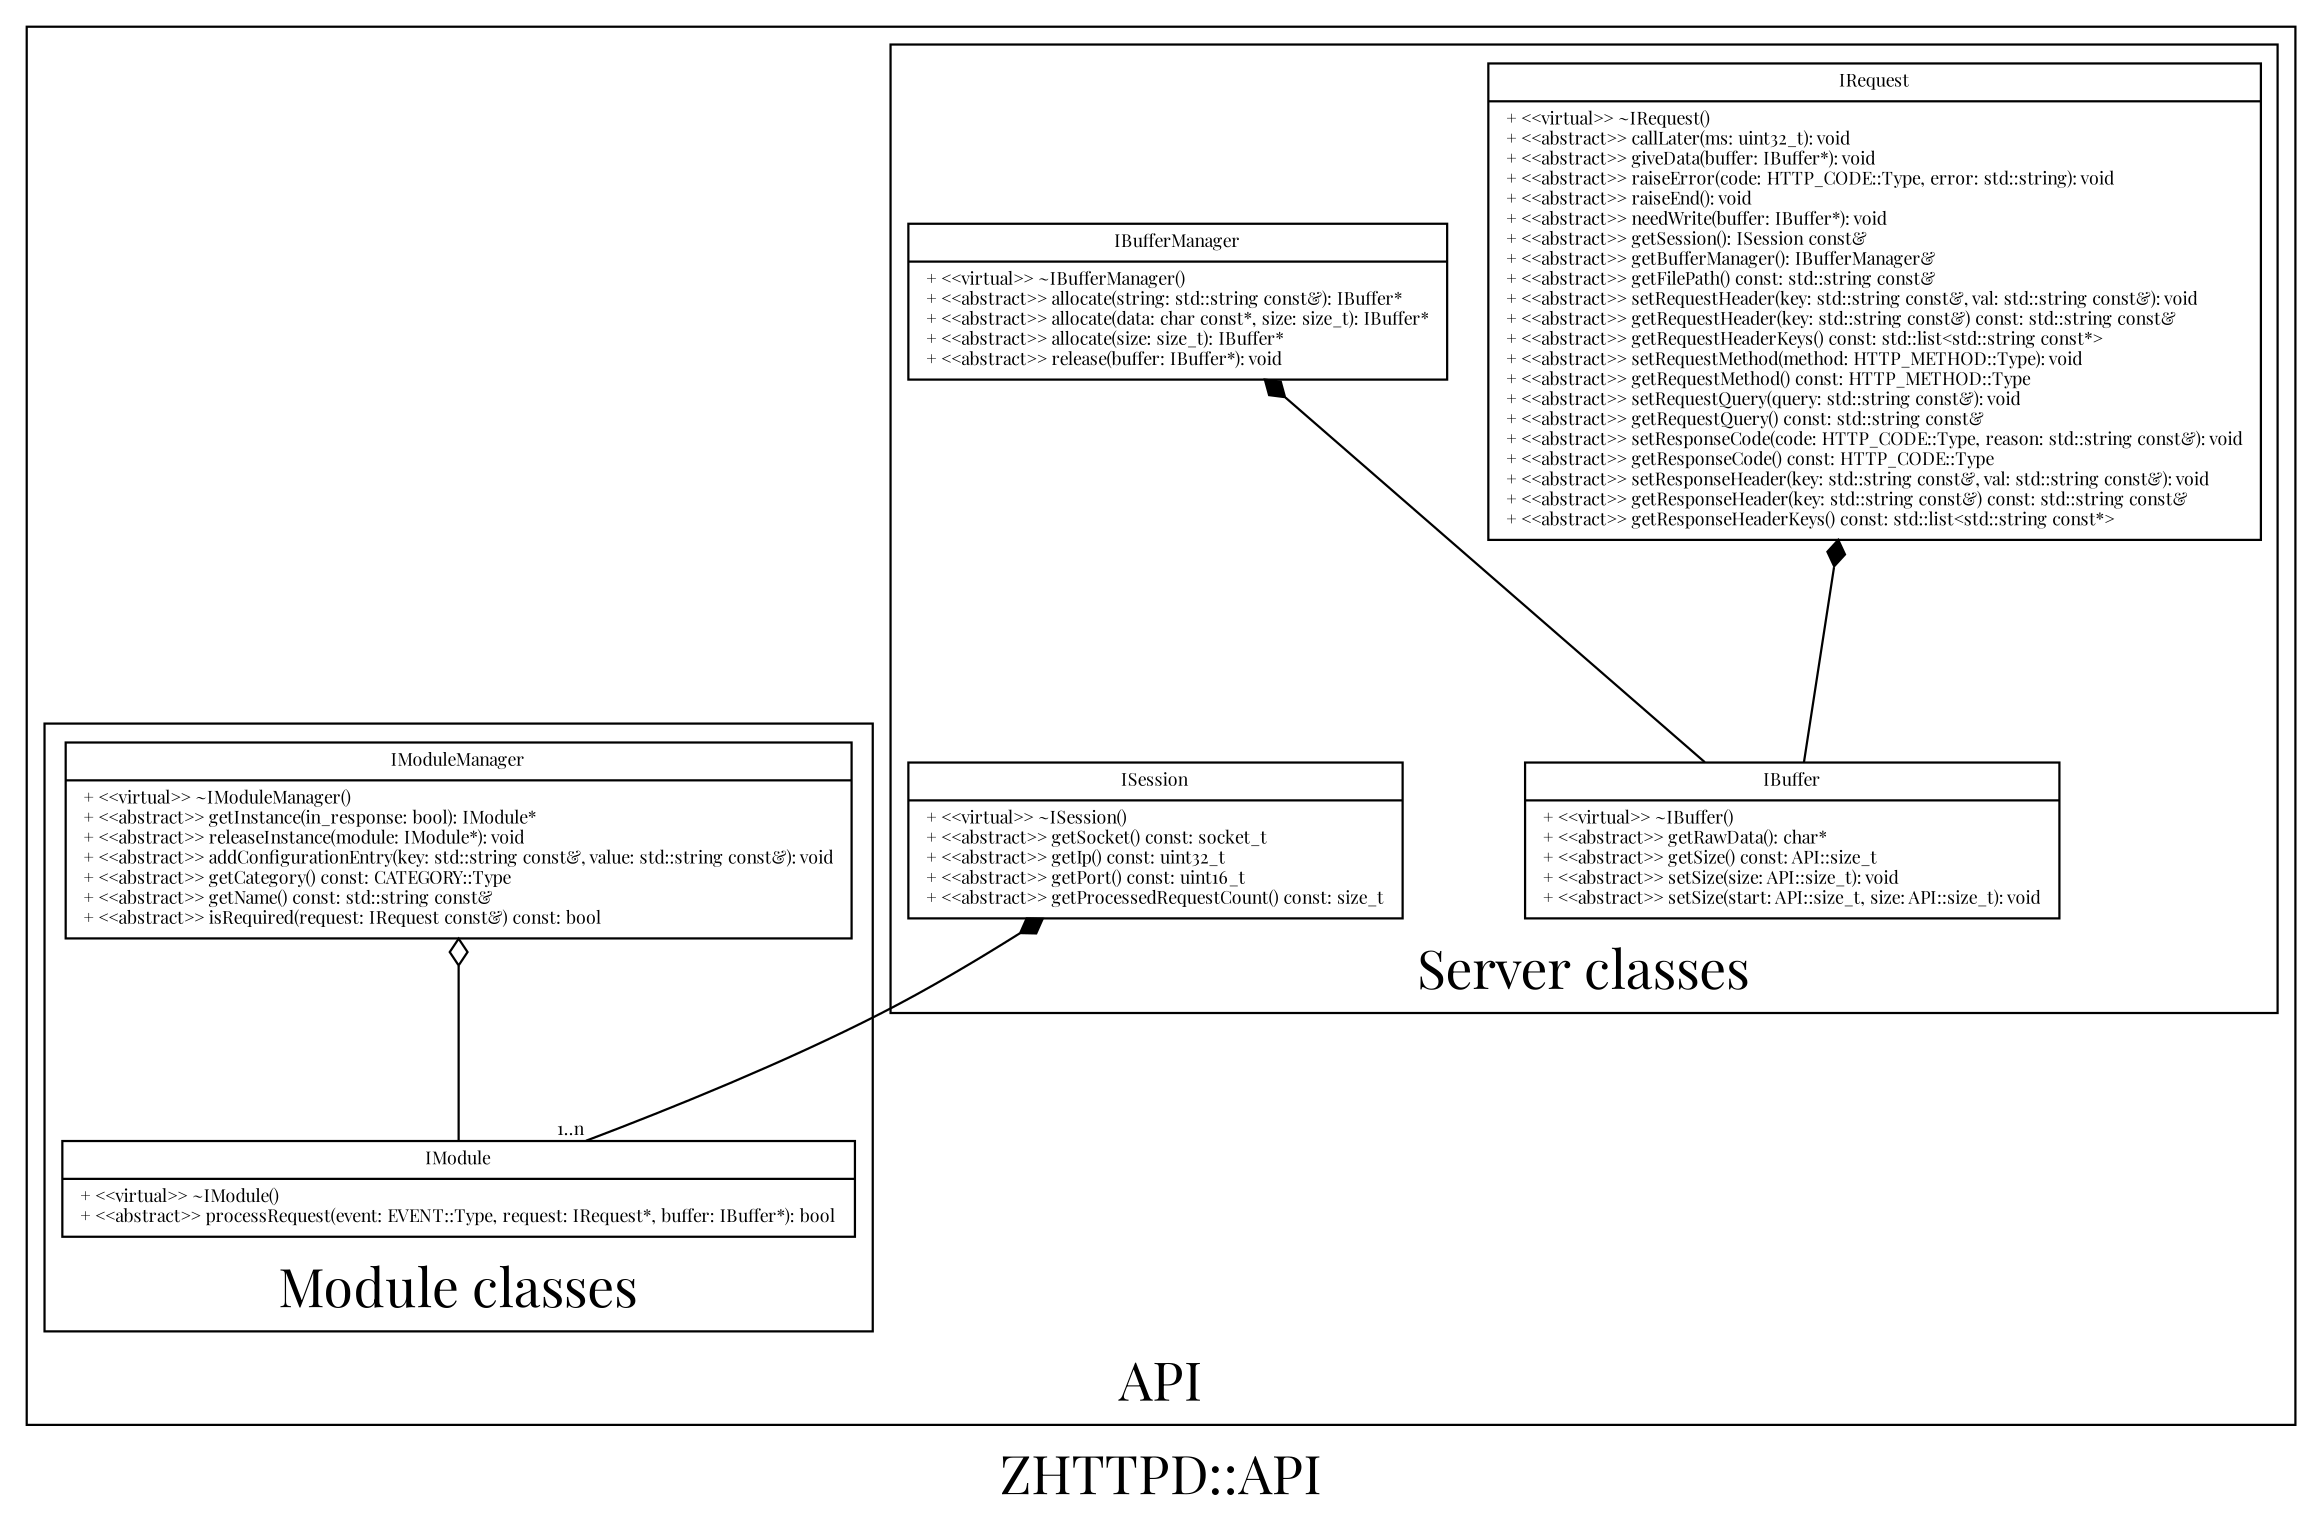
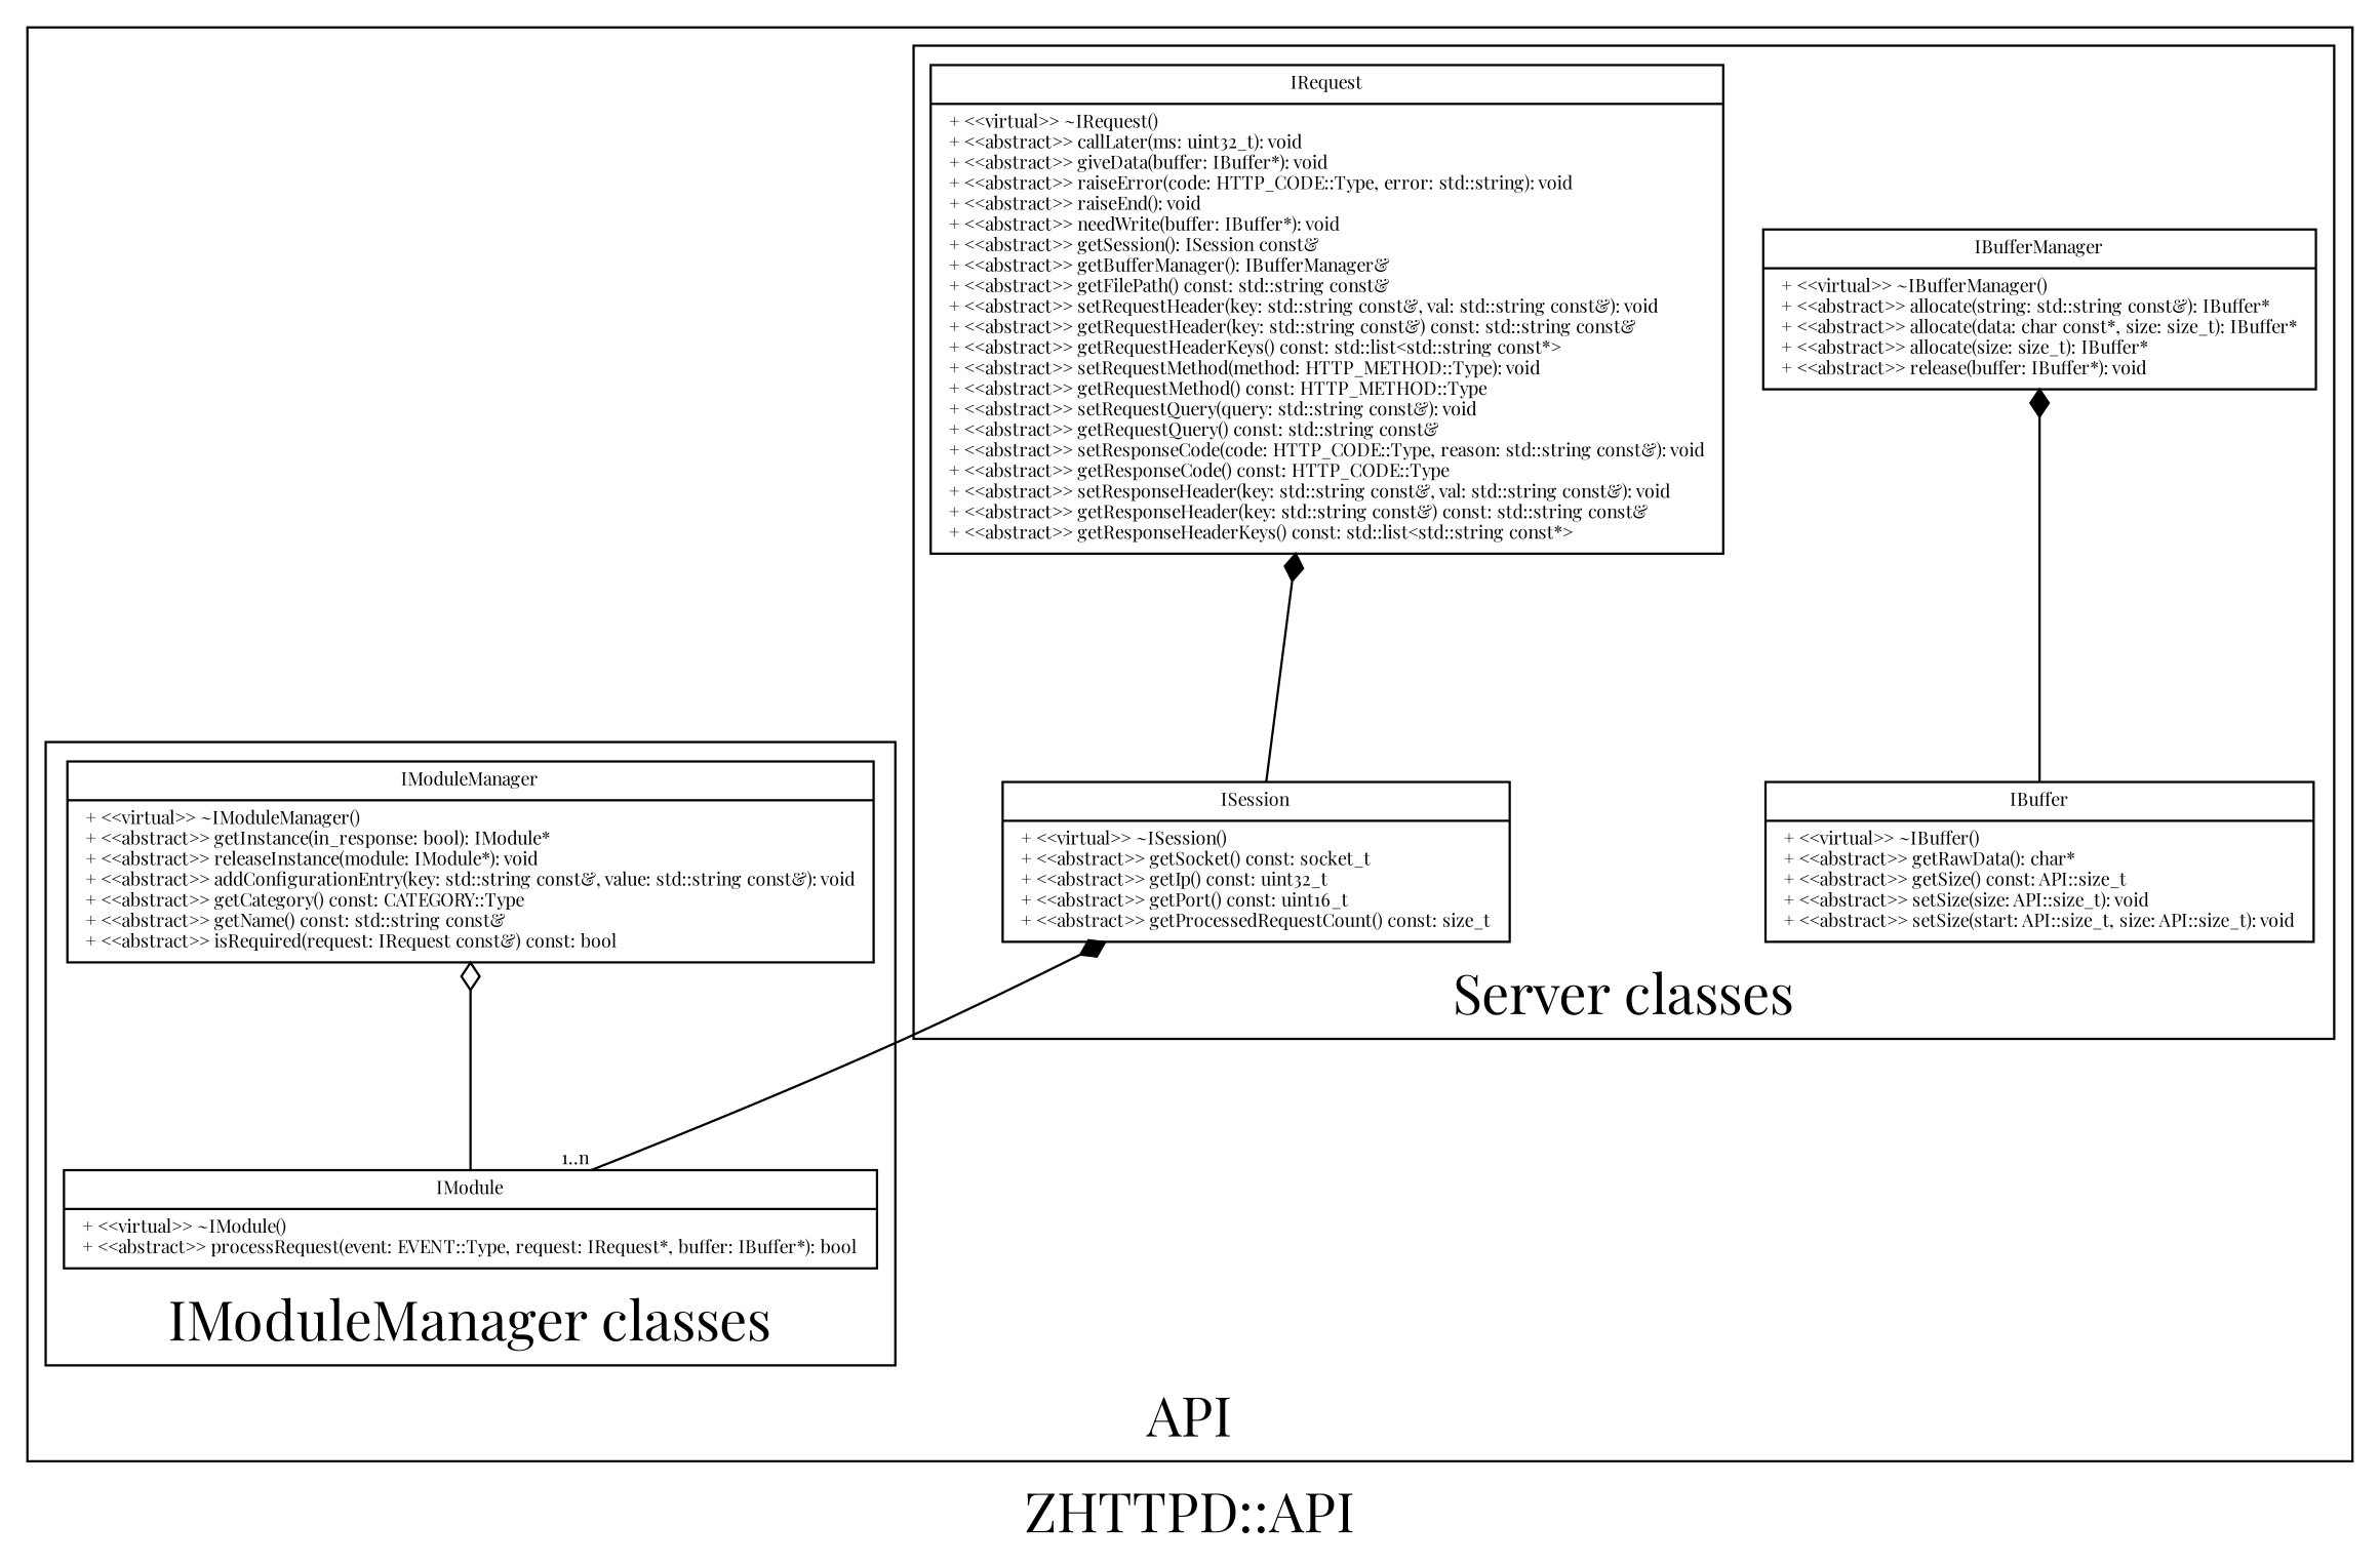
  digraph {
    compound=true
    fontname="Playfair Display"
    fontsize=24
    label="ZHTTPD::API"
    rankdir=BT
    ranksep=1.25
    node [fillcolor=white fontname="Playfair Display" fontsize=8 shape=record style=filled]
    edge [arrowhead=diamond fontname="Playfair Display" fontsize=8]
    n1 [label="{IModule|+ \<\<virtual\>\> ~IModule()\l+ \<\<abstract\>\> processRequest(event: EVENT::Type, request: IRequest*, buffer: IBuffer*): bool\l}"]
    n2 [label="{IModuleManager|+ \<\<virtual\>\> ~IModuleManager()\l+ \<\<abstract\>\> getInstance(in_response: bool): IModule*\l+ \<\<abstract\>\> releaseInstance(module: IModule*): void\l+ \<\<abstract\>\> addConfigurationEntry(key: std::string const&, value: std::string const&): void\l+ \<\<abstract\>\> getCategory() const: CATEGORY::Type\l+ \<\<abstract\>\> getName() const: std::string const&\l+ \<\<abstract\>\> isRequired(request: IRequest const&) const: bool\l}"]
    n3 [label="{IBuffer|+ \<\<virtual\>\> ~IBuffer()\l+ \<\<abstract\>\> getRawData(): char*\l+ \<\<abstract\>\> getSize() const: API::size_t\l+ \<\<abstract\>\> setSize(size: API::size_t): void\l+ \<\<abstract\>\> setSize(start: API::size_t, size: API::size_t): void\l}"]
    n4 [label="{IBufferManager|+ \<\<virtual\>\> ~IBufferManager()\l+ \<\<abstract\>\> allocate(string: std::string const&): IBuffer*\l+ \<\<abstract\>\> allocate(data: char const*, size: size_t): IBuffer*\l+ \<\<abstract\>\> allocate(size: size_t): IBuffer*\l+ \<\<abstract\>\> release(buffer: IBuffer*): void\l}"]
    n5 [label="{IRequest|+ \<\<virtual\>\> ~IRequest()\l+ \<\<abstract\>\> callLater(ms: uint32_t): void\l+ \<\<abstract\>\> giveData(buffer: IBuffer*): void\l+ \<\<abstract\>\> raiseError(code: HTTP_CODE::Type, error: std::string): void\l+ \<\<abstract\>\> raiseEnd(): void\l+ \<\<abstract\>\> needWrite(buffer: IBuffer*): void\l+ \<\<abstract\>\> getSession(): ISession const&\l+ \<\<abstract\>\> getBufferManager(): IBufferManager&\l+ \<\<abstract\>\> getFilePath() const: std::string const&\l+ \<\<abstract\>\> setRequestHeader(key: std::string const&, val: std::string const&): void\l+ \<\<abstract\>\> getRequestHeader(key: std::string const&) const: std::string const&\l+ \<\<abstract\>\> getRequestHeaderKeys() const: std::list\<std::string const*\>\l+ \<\<abstract\>\> setRequestMethod(method: HTTP_METHOD::Type): void\l+ \<\<abstract\>\> getRequestMethod() const: HTTP_METHOD::Type\l+ \<\<abstract\>\> setRequestQuery(query: std::string const&): void\l+ \<\<abstract\>\> getRequestQuery() const: std::string const&\l+ \<\<abstract\>\> setResponseCode(code: HTTP_CODE::Type, reason: std::string const&): void\l+ \<\<abstract\>\> getResponseCode() const: HTTP_CODE::Type\l+ \<\<abstract\>\> setResponseHeader(key: std::string const&, val: std::string const&): void\l+ \<\<abstract\>\> getResponseHeader(key: std::string const&) const: std::string const&\l+ \<\<abstract\>\> getResponseHeaderKeys() const: std::list\<std::string const*\>\l}"]
    n6 [label="{ISession|+ \<\<virtual\>\> ~ISession()\l+ \<\<abstract\>\> getSocket() const: socket_t\l+ \<\<abstract\>\> getIp() const: uint32_t\l+ \<\<abstract\>\> getPort() const: uint16_t\l+ \<\<abstract\>\> getProcessedRequestCount() const: size_t\l}"]
    subgraph cluster_1 {
      label=API
      subgraph cluster_2 {
-       label="Module classes"
+       label="IModuleManager classes"
        n1
        n2
      }
      subgraph cluster_3 {
        label="Server classes"
        n3
        n4
        n5
        n6
      }
    }
    n1 -> n2 [arrowhead=odiamond]
    n1 -> n6 [taillabel="1..n"]
    n3 -> n4
-   n3 -> n5
+   n6 -> n5
  }
